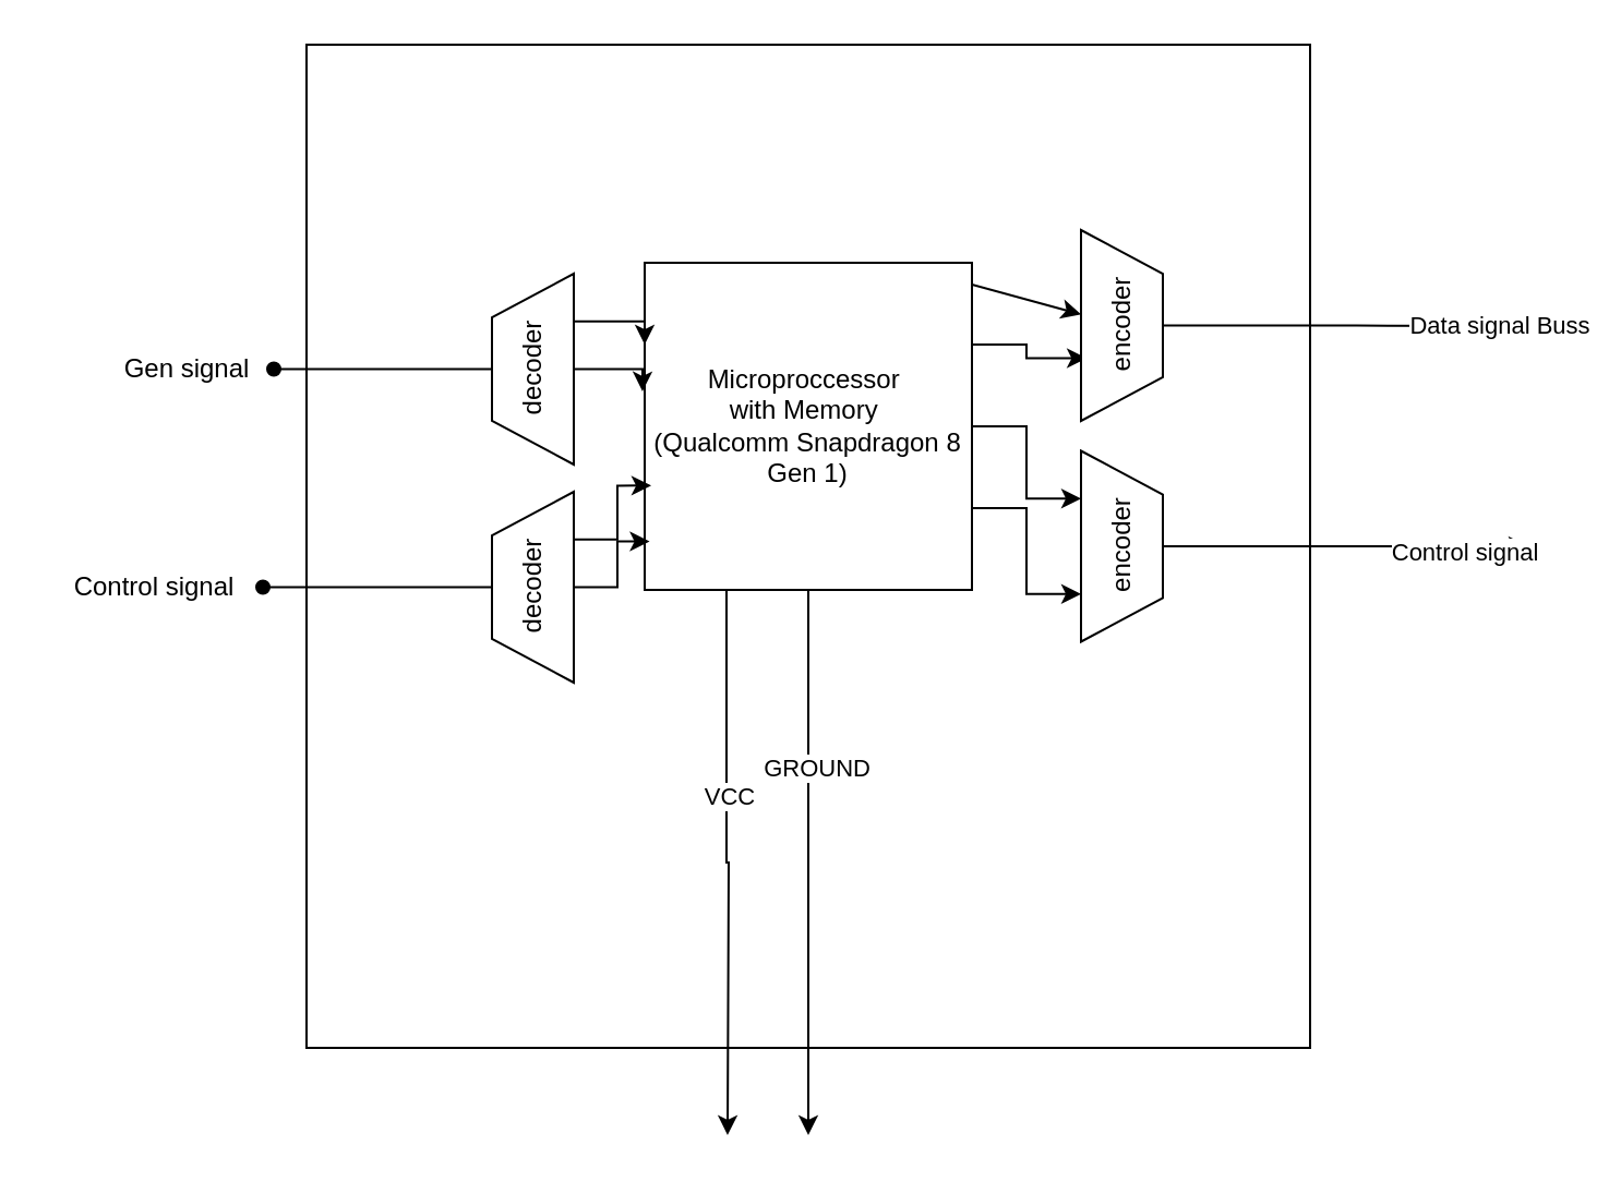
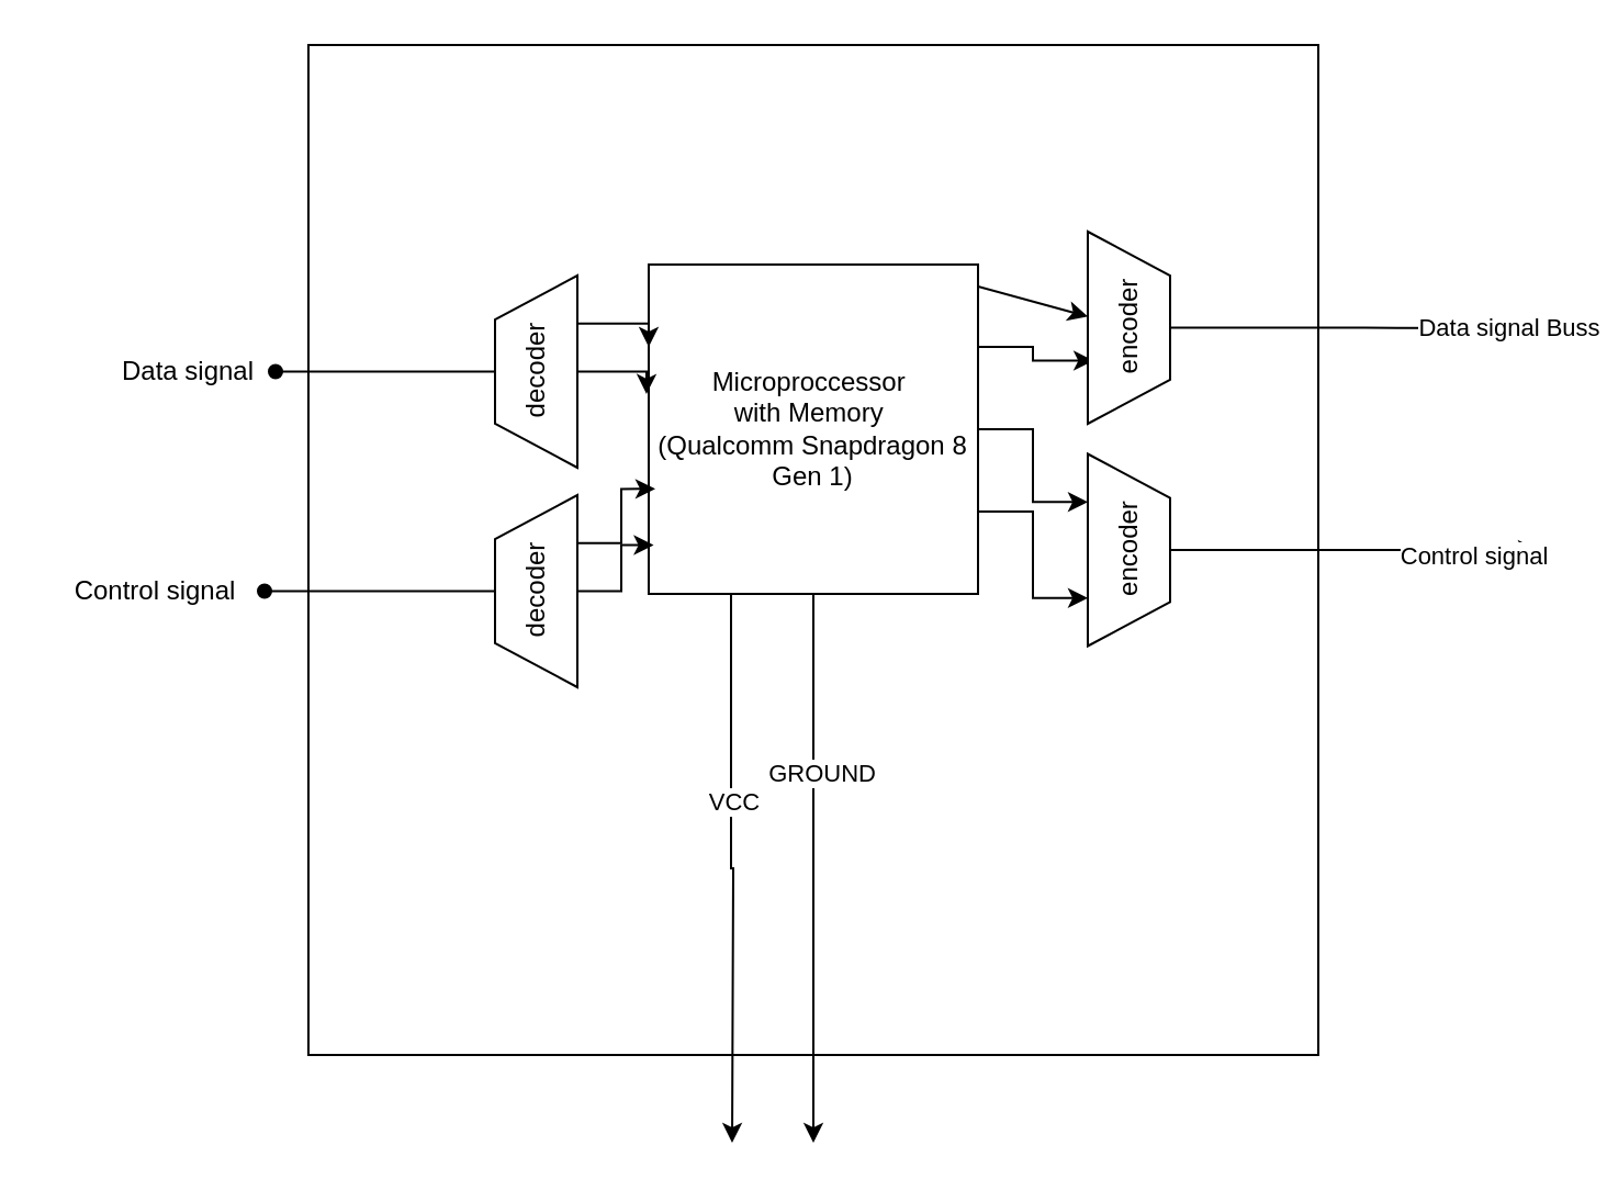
  <mxCell id="0" />
  <mxCell id="1" parent="0" />
  <mxCell id="2" value="" style="whiteSpace=wrap;html=1;aspect=fixed;" vertex="1" parent="1"><mxGeometry x="140" y="20" width="460" height="460" as="geometry" /></mxCell>
  <mxCell id="3" style="edgeStyle=orthogonalEdgeStyle;rounded=0;orthogonalLoop=1;jettySize=auto;html=1;exitX=0.25;exitY=1;exitDx=0;exitDy=0;" edge="1" parent="1" source="11"><mxGeometry relative="1" as="geometry"><mxPoint x="333" y="520" as="targetPoint" /></mxGeometry></mxCell>
  <mxCell id="4" value="VCC" style="edgeLabel;html=1;align=center;verticalAlign=middle;resizable=0;points=[];" vertex="1" connectable="0" parent="3"><mxGeometry x="-0.251" y="1" relative="1" as="geometry"><mxPoint as="offset" /></mxGeometry></mxCell>
  <mxCell id="5" style="edgeStyle=orthogonalEdgeStyle;rounded=0;orthogonalLoop=1;jettySize=auto;html=1;exitX=0.5;exitY=1;exitDx=0;exitDy=0;" edge="1" parent="1" source="11"><mxGeometry relative="1" as="geometry"><mxPoint x="370" y="520" as="targetPoint" /></mxGeometry></mxCell>
  <mxCell id="6" value="GROUND" style="edgeLabel;html=1;align=center;verticalAlign=middle;resizable=0;points=[];" vertex="1" connectable="0" parent="5"><mxGeometry x="-0.353" y="3" relative="1" as="geometry"><mxPoint as="offset" /></mxGeometry></mxCell>
  <mxCell id="7" style="edgeStyle=orthogonalEdgeStyle;rounded=0;orthogonalLoop=1;jettySize=auto;html=1;exitX=1;exitY=0.25;exitDx=0;exitDy=0;entryX=0.672;entryY=0.931;entryDx=0;entryDy=0;entryPerimeter=0;" edge="1" parent="1" source="11" target="14"><mxGeometry relative="1" as="geometry" /></mxCell>
  <mxCell id="8" style="edgeStyle=orthogonalEdgeStyle;rounded=0;orthogonalLoop=1;jettySize=auto;html=1;exitX=1;exitY=0;exitDx=0;exitDy=0;" edge="1" parent="1" source="11" target="14"><mxGeometry relative="1" as="geometry"><Array as="points"><mxPoint x="445" y="130" /></Array></mxGeometry></mxCell>
  <mxCell id="9" style="edgeStyle=orthogonalEdgeStyle;rounded=0;orthogonalLoop=1;jettySize=auto;html=1;exitX=1;exitY=0.75;exitDx=0;exitDy=0;entryX=0.75;entryY=1;entryDx=0;entryDy=0;" edge="1" parent="1" source="11" target="23"><mxGeometry relative="1" as="geometry" /></mxCell>
  <mxCell id="10" style="edgeStyle=orthogonalEdgeStyle;rounded=0;orthogonalLoop=1;jettySize=auto;html=1;exitX=1;exitY=0.5;exitDx=0;exitDy=0;entryX=0.25;entryY=1;entryDx=0;entryDy=0;" edge="1" parent="1" source="11" target="23"><mxGeometry relative="1" as="geometry" /></mxCell>
  <mxCell id="11" value="Microproccessor&amp;nbsp;&lt;br&gt;with Memory&amp;nbsp;&lt;br&gt;(Qualcomm Snapdragon 8 Gen 1)" style="whiteSpace=wrap;html=1;aspect=fixed;" vertex="1" parent="1"><mxGeometry x="295" y="120" width="150" height="150" as="geometry" /></mxCell>
  <mxCell id="12" style="edgeStyle=orthogonalEdgeStyle;rounded=0;orthogonalLoop=1;jettySize=auto;html=1;exitX=0.5;exitY=0;exitDx=0;exitDy=0;" edge="1" parent="1" source="14"><mxGeometry relative="1" as="geometry"><mxPoint x="710" y="149" as="targetPoint" /></mxGeometry></mxCell>
  <mxCell id="13" value="Data signal Buss" style="edgeLabel;html=1;align=center;verticalAlign=middle;resizable=0;points=[];" vertex="1" connectable="0" parent="12"><mxGeometry x="0.74" y="1" relative="1" as="geometry"><mxPoint as="offset" /></mxGeometry></mxCell>
  <mxCell id="14" value="encoder" style="shape=trapezoid;perimeter=trapezoidPerimeter;whiteSpace=wrap;html=1;fixedSize=1;rotation=-90;direction=west;" vertex="1" parent="1"><mxGeometry x="470" y="130" width="87.5" height="37.5" as="geometry" /></mxCell>
  <mxCell id="15" style="edgeStyle=orthogonalEdgeStyle;rounded=0;orthogonalLoop=1;jettySize=auto;html=1;exitX=0.75;exitY=1;exitDx=0;exitDy=0;entryX=0.02;entryY=0.681;entryDx=0;entryDy=0;entryPerimeter=0;" edge="1" parent="1" source="17" target="11"><mxGeometry relative="1" as="geometry" /></mxCell>
  <mxCell id="16" style="edgeStyle=orthogonalEdgeStyle;rounded=0;orthogonalLoop=1;jettySize=auto;html=1;exitX=0.5;exitY=1;exitDx=0;exitDy=0;entryX=0.015;entryY=0.852;entryDx=0;entryDy=0;entryPerimeter=0;" edge="1" parent="1" source="17" target="11"><mxGeometry relative="1" as="geometry" /></mxCell>
  <mxCell id="17" value="decoder" style="shape=trapezoid;perimeter=trapezoidPerimeter;whiteSpace=wrap;html=1;fixedSize=1;rotation=-90;direction=east;" vertex="1" parent="1"><mxGeometry x="200" y="250" width="87.5" height="37.5" as="geometry" /></mxCell>
  <mxCell id="18" style="edgeStyle=orthogonalEdgeStyle;rounded=0;orthogonalLoop=1;jettySize=auto;html=1;exitX=0.75;exitY=1;exitDx=0;exitDy=0;entryX=0;entryY=0.25;entryDx=0;entryDy=0;" edge="1" parent="1" source="20" target="11"><mxGeometry relative="1" as="geometry" /></mxCell>
  <mxCell id="19" style="edgeStyle=orthogonalEdgeStyle;rounded=0;orthogonalLoop=1;jettySize=auto;html=1;exitX=0.5;exitY=1;exitDx=0;exitDy=0;entryX=-0.007;entryY=0.393;entryDx=0;entryDy=0;entryPerimeter=0;" edge="1" parent="1" source="20" target="11"><mxGeometry relative="1" as="geometry" /></mxCell>
  <mxCell id="20" value="decoder" style="shape=trapezoid;perimeter=trapezoidPerimeter;whiteSpace=wrap;html=1;fixedSize=1;rotation=-90;direction=east;" vertex="1" parent="1"><mxGeometry x="200" y="150" width="87.5" height="37.5" as="geometry" /></mxCell>
  <mxCell id="21" style="edgeStyle=orthogonalEdgeStyle;rounded=0;orthogonalLoop=1;jettySize=auto;html=1;exitX=0.5;exitY=0;exitDx=0;exitDy=0;" edge="1" parent="1" source="23"><mxGeometry relative="1" as="geometry"><mxPoint x="700" y="250" as="targetPoint" /></mxGeometry></mxCell>
  <mxCell id="22" value="Control signal" style="edgeLabel;html=1;align=center;verticalAlign=middle;resizable=0;points=[];" vertex="1" connectable="0" parent="21"><mxGeometry x="0.641" y="-2" relative="1" as="geometry"><mxPoint as="offset" /></mxGeometry></mxCell>
  <mxCell id="23" value="encoder" style="shape=trapezoid;perimeter=trapezoidPerimeter;whiteSpace=wrap;html=1;fixedSize=1;rotation=-90;direction=west;" vertex="1" parent="1"><mxGeometry x="470" y="231.25" width="87.5" height="37.5" as="geometry" /></mxCell>
  <mxCell id="24" value="" style="edgeStyle=orthogonalEdgeStyle;rounded=0;orthogonalLoop=1;jettySize=auto;html=1;exitX=0.5;exitY=0;exitDx=0;exitDy=0;endArrow=oval;endFill=1;" edge="1" parent="1" source="20" target="25"><mxGeometry relative="1" as="geometry"><mxPoint x="120" y="169" as="targetPoint" /><mxPoint x="225" y="169" as="sourcePoint" /></mxGeometry></mxCell>
- <mxCell id="25" value="Gen signal" style="text;html=1;align=center;verticalAlign=middle;resizable=0;points=[];autosize=1;strokeColor=none;fillColor=none;" vertex="1" parent="1"><mxGeometry x="45" y="153.75" width="80" height="30" as="geometry" /></mxCell>
+ <mxCell id="25" value="Data signal" style="text;html=1;align=center;verticalAlign=middle;resizable=0;points=[];autosize=1;strokeColor=none;fillColor=none;" vertex="1" parent="1"><mxGeometry x="45" y="153.75" width="80" height="30" as="geometry" /></mxCell>
  <mxCell id="26" value="" style="edgeStyle=orthogonalEdgeStyle;rounded=0;orthogonalLoop=1;jettySize=auto;html=1;exitX=0.5;exitY=0;exitDx=0;exitDy=0;endArrow=oval;endFill=1;" edge="1" parent="1" source="17" target="27"><mxGeometry relative="1" as="geometry"><mxPoint x="100" y="269" as="targetPoint" /><mxPoint x="225" y="269" as="sourcePoint" /></mxGeometry></mxCell>
  <mxCell id="27" value="Control signal" style="text;html=1;align=center;verticalAlign=middle;resizable=0;points=[];autosize=1;strokeColor=none;fillColor=none;" vertex="1" parent="1"><mxGeometry x="20" y="253.75" width="100" height="30" as="geometry" /></mxCell>
